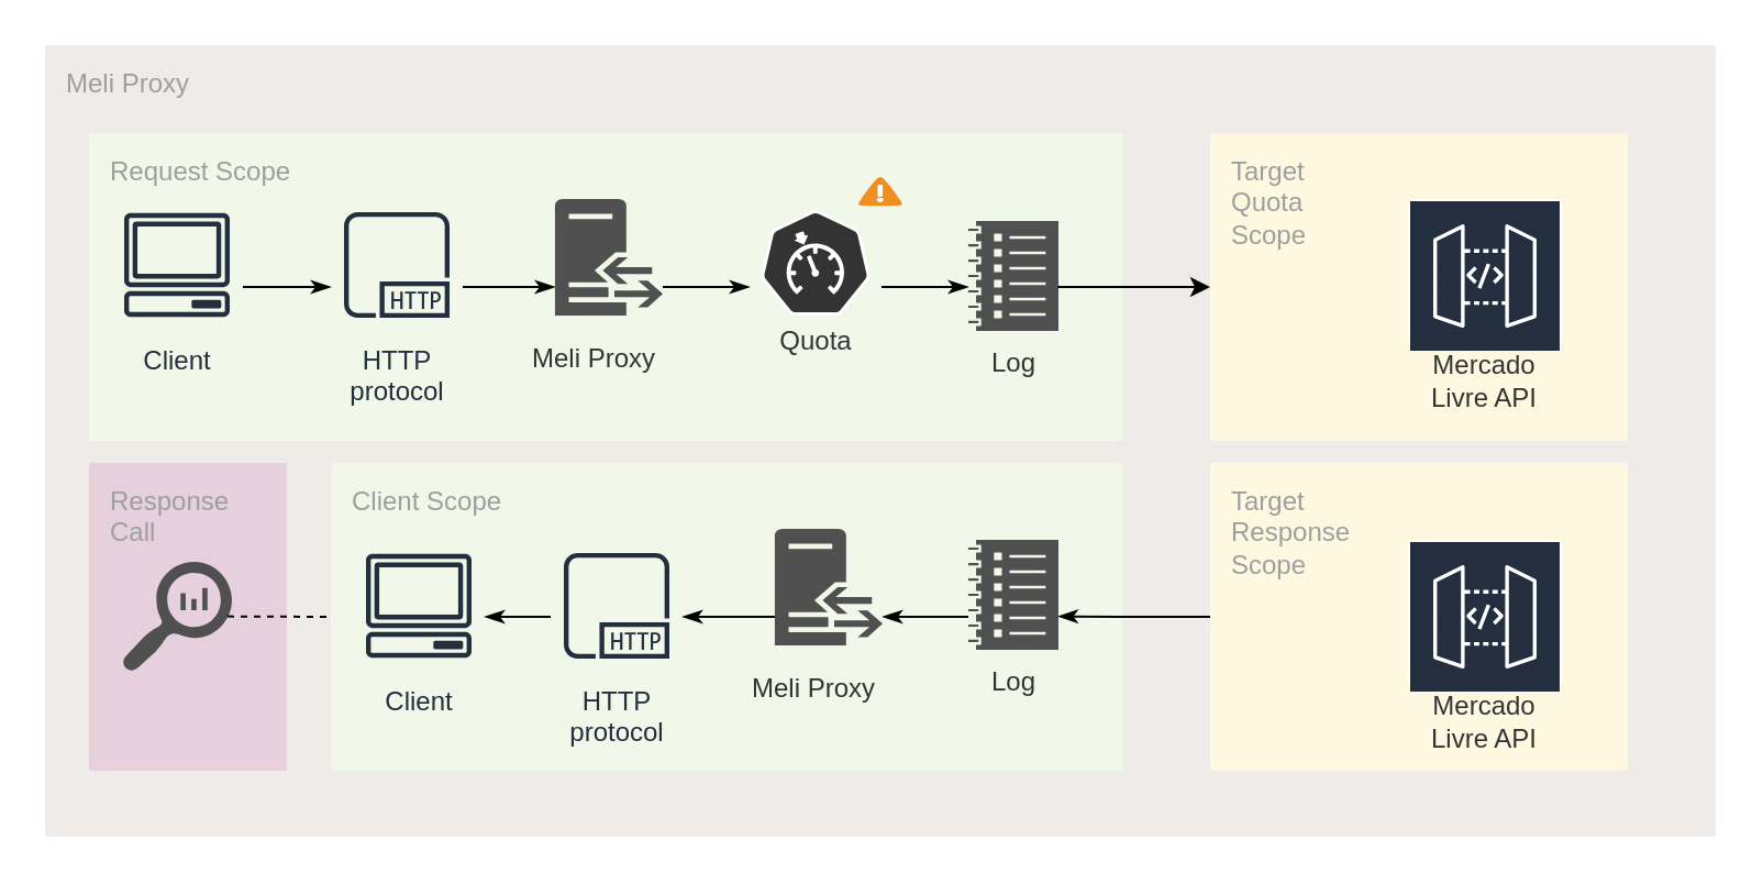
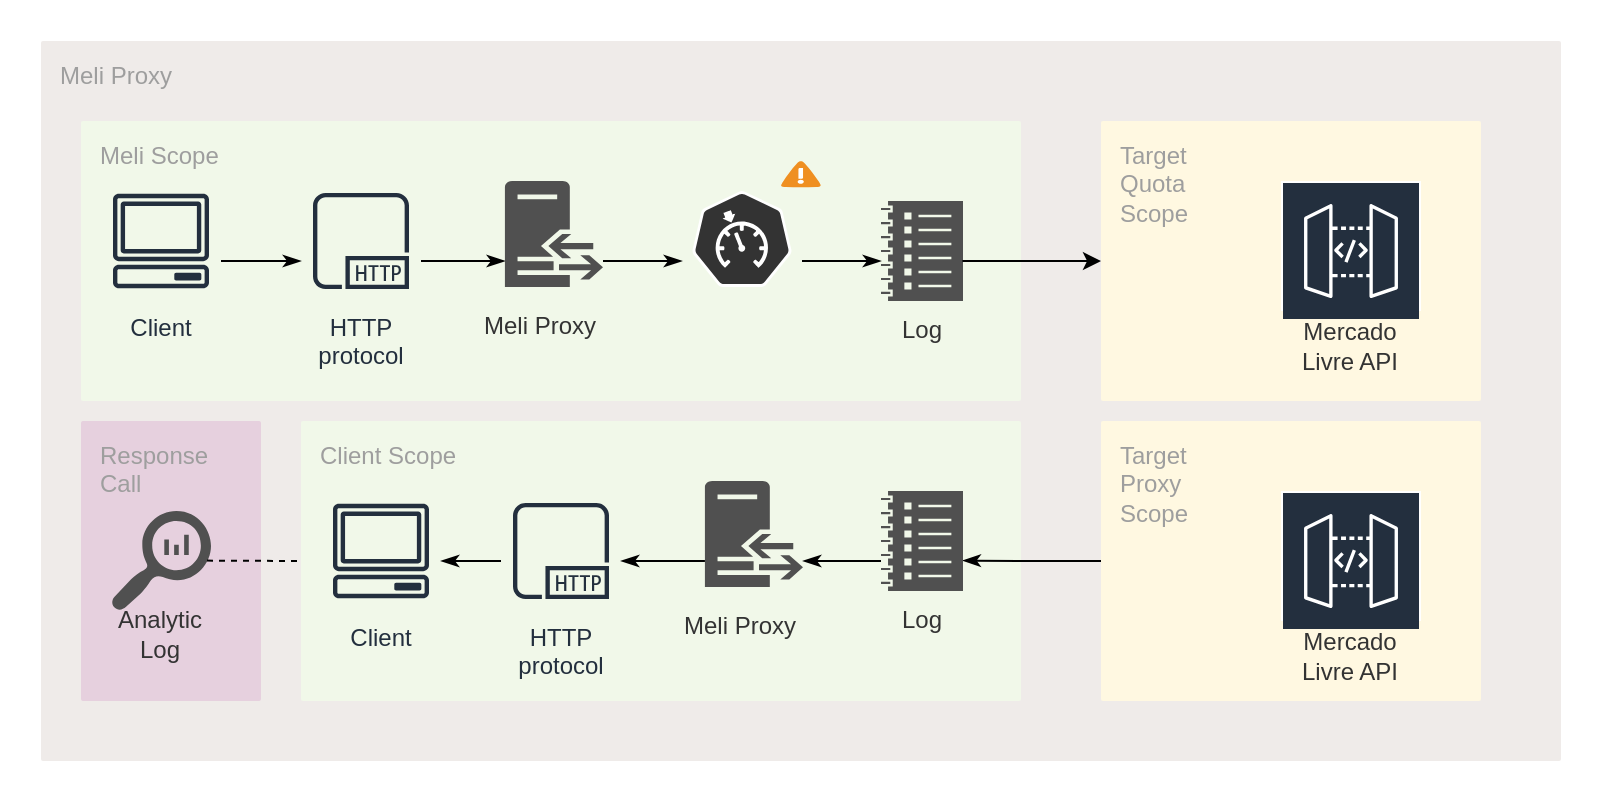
  <mxCell id="0" />
  <mxCell id="1" parent="0" />
  <mxCell id="2" value="&lt;div&gt;Meli Proxy&lt;/div&gt;&lt;div&gt;&lt;br&gt;&lt;/div&gt;" style="points=[[0,0,0],[0.25,0,0],[0.5,0,0],[0.75,0,0],[1,0,0],[1,0.25,0],[1,0.5,0],[1,0.75,0],[1,1,0],[0.75,1,0],[0.5,1,0],[0.25,1,0],[0,1,0],[0,0.75,0],[0,0.5,0],[0,0.25,0]];rounded=1;absoluteArcSize=1;arcSize=2;html=1;strokeColor=none;gradientColor=none;shadow=0;dashed=0;fontSize=12;fontColor=#9E9E9E;align=left;verticalAlign=top;spacing=10;spacingTop=-4;fillColor=#EFEBE9;" parent="1" vertex="1"><mxGeometry x="20" y="20" width="760" height="360" as="geometry" /></mxCell>
- <mxCell id="3" value="&lt;div&gt;Request Scope&lt;/div&gt;&lt;div&gt;&lt;br&gt;&lt;/div&gt;" style="points=[[0,0,0],[0.25,0,0],[0.5,0,0],[0.75,0,0],[1,0,0],[1,0.25,0],[1,0.5,0],[1,0.75,0],[1,1,0],[0.75,1,0],[0.5,1,0],[0.25,1,0],[0,1,0],[0,0.75,0],[0,0.5,0],[0,0.25,0]];rounded=1;absoluteArcSize=1;arcSize=2;html=1;strokeColor=none;gradientColor=none;shadow=0;dashed=0;fontSize=12;fontColor=#9E9E9E;align=left;verticalAlign=top;spacing=10;spacingTop=-4;fillColor=#F1F8E9;" parent="1" vertex="1"><mxGeometry x="40" y="60" width="470" height="140" as="geometry" /></mxCell>
+ <mxCell id="3" value="&lt;div&gt;Meli Scope&lt;/div&gt;&lt;div&gt;&lt;br&gt;&lt;/div&gt;" style="points=[[0,0,0],[0.25,0,0],[0.5,0,0],[0.75,0,0],[1,0,0],[1,0.25,0],[1,0.5,0],[1,0.75,0],[1,1,0],[0.75,1,0],[0.5,1,0],[0.25,1,0],[0,1,0],[0,0.75,0],[0,0.5,0],[0,0.25,0]];rounded=1;absoluteArcSize=1;arcSize=2;html=1;strokeColor=none;gradientColor=none;shadow=0;dashed=0;fontSize=12;fontColor=#9E9E9E;align=left;verticalAlign=top;spacing=10;spacingTop=-4;fillColor=#F1F8E9;" parent="1" vertex="1"><mxGeometry x="40" y="60" width="470" height="140" as="geometry" /></mxCell>
  <mxCell id="4" style="edgeStyle=orthogonalEdgeStyle;rounded=0;orthogonalLoop=1;jettySize=auto;html=1;startArrow=none;startFill=0;endArrow=classicThin;endFill=1;fontFamily=Helvetica;" parent="1" source="5" target="7" edge="1"><mxGeometry relative="1" as="geometry"><Array as="points"><mxPoint x="130" y="130" /><mxPoint x="130" y="130" /></Array></mxGeometry></mxCell>
  <mxCell id="5" value="Client" style="outlineConnect=0;fontColor=#232F3E;strokeColor=#232F3E;dashed=0;verticalLabelPosition=bottom;verticalAlign=top;align=center;html=1;fontSize=12;fontStyle=0;aspect=fixed;shape=mxgraph.aws4.resourceIcon;resIcon=mxgraph.aws4.client;fillColor=none;" parent="1" vertex="1"><mxGeometry x="50" y="90" width="60" height="60" as="geometry" /></mxCell>
  <mxCell id="6" style="edgeStyle=orthogonalEdgeStyle;rounded=0;orthogonalLoop=1;jettySize=auto;html=1;startArrow=none;startFill=0;endArrow=classicThin;endFill=1;fontFamily=Helvetica;" parent="1" source="7" target="9" edge="1"><mxGeometry relative="1" as="geometry"><mxPoint x="250" y="117" as="targetPoint" /><Array as="points"><mxPoint x="230" y="130" /><mxPoint x="230" y="130" /></Array></mxGeometry></mxCell>
  <mxCell id="7" value="HTTP&#10;protocol" style="outlineConnect=0;fontColor=#232F3E;gradientColor=none;strokeColor=#232F3E;dashed=0;verticalLabelPosition=bottom;verticalAlign=top;align=center;html=1;fontSize=12;fontStyle=0;aspect=fixed;shape=mxgraph.aws4.resourceIcon;resIcon=mxgraph.aws4.http_protocol;fillColor=none;" parent="1" vertex="1"><mxGeometry x="150" y="90" width="60" height="60" as="geometry" /></mxCell>
  <mxCell id="8" value="" style="group;fontFamily=Helvetica;" parent="1" vertex="1" connectable="0"><mxGeometry x="240" y="90" width="61" height="86.5" as="geometry" /></mxCell>
  <mxCell id="9" value="" style="pointerEvents=1;shadow=0;dashed=0;html=1;strokeColor=none;fillColor=#505050;labelPosition=center;verticalLabelPosition=bottom;verticalAlign=top;outlineConnect=0;align=center;shape=mxgraph.office.servers.reverse_proxy;" parent="8" vertex="1"><mxGeometry x="11.961" width="49.039" height="53" as="geometry" /></mxCell>
  <mxCell id="10" value="&lt;div&gt;&lt;font color=&quot;#333333&quot;&gt;Meli Proxy&lt;/font&gt;&lt;/div&gt;" style="text;html=1;strokeColor=none;fillColor=none;align=center;verticalAlign=middle;whiteSpace=wrap;rounded=0;" parent="8" vertex="1"><mxGeometry y="60" width="59.804" height="26.5" as="geometry" /></mxCell>
  <mxCell id="11" value="" style="group" parent="1" vertex="1" connectable="0"><mxGeometry x="340.5" y="95" width="60" height="70" as="geometry" /></mxCell>
  <mxCell id="12" value="" style="html=1;dashed=0;whitespace=wrap;strokeColor=#ffffff;points=[[0.005,0.63,0],[0.1,0.2,0],[0.9,0.2,0],[0.5,0,0],[0.995,0.63,0],[0.72,0.99,0],[0.5,1,0],[0.28,0.99,0]];shape=mxgraph.kubernetes.icon;prIcon=quota;fontFamily=Helvetica;fillColor=#333333;" parent="11" vertex="1"><mxGeometry width="60" height="48" as="geometry" /></mxCell>
- <mxCell id="13" value="&lt;font color=&quot;#333333&quot;&gt;Quota&lt;/font&gt;" style="text;html=1;strokeColor=none;fillColor=none;align=center;verticalAlign=middle;whiteSpace=wrap;rounded=0;fontFamily=Helvetica;" parent="11" vertex="1"><mxGeometry x="6" y="50" width="48" height="20" as="geometry" /></mxCell>
  <mxCell id="14" style="edgeStyle=orthogonalEdgeStyle;rounded=0;orthogonalLoop=1;jettySize=auto;html=1;startArrow=none;startFill=0;endArrow=classicThin;endFill=1;fontFamily=Helvetica;" parent="1" source="9" target="12" edge="1"><mxGeometry relative="1" as="geometry"><Array as="points"><mxPoint x="330" y="130" /><mxPoint x="330" y="130" /></Array></mxGeometry></mxCell>
  <mxCell id="15" value="" style="shadow=0;dashed=0;html=1;labelPosition=center;verticalLabelPosition=bottom;verticalAlign=top;align=center;outlineConnect=0;shape=mxgraph.veeam.2d.alert;sketch=0;fontFamily=Helvetica;strokeColor=none;" parent="1" vertex="1"><mxGeometry x="390" y="80" width="20" height="13.2" as="geometry" /></mxCell>
  <mxCell id="16" value="&lt;div&gt;Target&lt;/div&gt;&lt;div&gt;Quota&lt;/div&gt;&lt;div&gt;Scope&lt;/div&gt;&lt;div&gt;&lt;br&gt;&lt;/div&gt;" style="points=[[0,0,0],[0.25,0,0],[0.5,0,0],[0.75,0,0],[1,0,0],[1,0.25,0],[1,0.5,0],[1,0.75,0],[1,1,0],[0.75,1,0],[0.5,1,0],[0.25,1,0],[0,1,0],[0,0.75,0],[0,0.5,0],[0,0.25,0]];rounded=1;absoluteArcSize=1;arcSize=2;html=1;strokeColor=none;gradientColor=none;shadow=0;dashed=0;fontSize=12;fontColor=#9E9E9E;align=left;verticalAlign=top;spacing=10;spacingTop=-4;fillColor=#FFF8E1;sketch=0;" parent="1" vertex="1"><mxGeometry x="550" y="60" width="190" height="140" as="geometry" /></mxCell>
  <mxCell id="17" value="" style="group" parent="1" vertex="1" connectable="0"><mxGeometry x="640" y="90" width="70" height="95" as="geometry" /></mxCell>
  <mxCell id="18" value="" style="outlineConnect=0;fontColor=#232F3E;strokeColor=#ffffff;fillColor=#232F3E;dashed=0;verticalLabelPosition=middle;verticalAlign=bottom;align=center;html=1;whiteSpace=wrap;fontSize=10;fontStyle=1;spacing=3;shape=mxgraph.aws4.productIcon;prIcon=mxgraph.aws4.api_gateway;" parent="17" vertex="1"><mxGeometry width="70" height="65" as="geometry" /></mxCell>
  <mxCell id="19" value="&lt;div&gt;Mercado Livre API&lt;/div&gt;" style="text;html=1;strokeColor=none;fillColor=none;align=center;verticalAlign=middle;whiteSpace=wrap;rounded=0;sketch=0;fontFamily=Helvetica;fontColor=#333333;" parent="17" vertex="1"><mxGeometry y="70" width="70" height="25" as="geometry" /></mxCell>
  <mxCell id="20" style="edgeStyle=orthogonalEdgeStyle;rounded=0;orthogonalLoop=1;jettySize=auto;html=1;startArrow=none;startFill=0;endArrow=classicThin;endFill=1;fontFamily=Helvetica;fontColor=#333333;" parent="1" source="12" target="22" edge="1"><mxGeometry relative="1" as="geometry"><mxPoint x="440" y="114" as="targetPoint" /><Array as="points"><mxPoint x="430" y="130" /><mxPoint x="430" y="130" /></Array></mxGeometry></mxCell>
  <mxCell id="21" value="" style="group" parent="1" vertex="1" connectable="0"><mxGeometry x="440" y="100" width="41" height="75" as="geometry" /></mxCell>
  <mxCell id="22" value="" style="pointerEvents=1;shadow=0;dashed=0;html=1;strokeColor=none;labelPosition=center;verticalLabelPosition=bottom;verticalAlign=top;align=center;fillColor=#505050;shape=mxgraph.mscae.oms.log_management;sketch=0;fontFamily=Helvetica;fontColor=#333333;" parent="21" vertex="1"><mxGeometry width="41" height="50" as="geometry" /></mxCell>
  <mxCell id="23" value="&lt;div&gt;Log&lt;/div&gt;" style="text;html=1;strokeColor=none;fillColor=none;align=center;verticalAlign=middle;whiteSpace=wrap;rounded=0;sketch=0;fontFamily=Helvetica;fontColor=#333333;" parent="21" vertex="1"><mxGeometry x="1" y="55" width="40" height="20" as="geometry" /></mxCell>
- <mxCell id="24" value="&lt;div&gt;Target&lt;/div&gt;&lt;div&gt;Response&lt;br&gt;&lt;/div&gt;&lt;div&gt;Scope&lt;/div&gt;" style="points=[[0,0,0],[0.25,0,0],[0.5,0,0],[0.75,0,0],[1,0,0],[1,0.25,0],[1,0.5,0],[1,0.75,0],[1,1,0],[0.75,1,0],[0.5,1,0],[0.25,1,0],[0,1,0],[0,0.75,0],[0,0.5,0],[0,0.25,0]];rounded=1;absoluteArcSize=1;arcSize=2;html=1;strokeColor=none;gradientColor=none;shadow=0;dashed=0;fontSize=12;fontColor=#9E9E9E;align=left;verticalAlign=top;spacing=10;spacingTop=-4;fillColor=#FFF8E1;sketch=0;" parent="1" vertex="1"><mxGeometry x="550" y="210" width="190" height="140" as="geometry" /></mxCell>
+ <mxCell id="24" value="&lt;div&gt;Target&lt;/div&gt;&lt;div&gt;Proxy&lt;br&gt;&lt;/div&gt;&lt;div&gt;Scope&lt;/div&gt;" style="points=[[0,0,0],[0.25,0,0],[0.5,0,0],[0.75,0,0],[1,0,0],[1,0.25,0],[1,0.5,0],[1,0.75,0],[1,1,0],[0.75,1,0],[0.5,1,0],[0.25,1,0],[0,1,0],[0,0.75,0],[0,0.5,0],[0,0.25,0]];rounded=1;absoluteArcSize=1;arcSize=2;html=1;strokeColor=none;gradientColor=none;shadow=0;dashed=0;fontSize=12;fontColor=#9E9E9E;align=left;verticalAlign=top;spacing=10;spacingTop=-4;fillColor=#FFF8E1;sketch=0;" parent="1" vertex="1"><mxGeometry x="550" y="210" width="190" height="140" as="geometry" /></mxCell>
  <mxCell id="25" value="" style="group" parent="1" vertex="1" connectable="0"><mxGeometry x="640" y="245" width="70" height="95" as="geometry" /></mxCell>
  <mxCell id="26" value="" style="outlineConnect=0;fontColor=#232F3E;strokeColor=#ffffff;fillColor=#232F3E;dashed=0;verticalLabelPosition=middle;verticalAlign=bottom;align=center;html=1;whiteSpace=wrap;fontSize=10;fontStyle=1;spacing=3;shape=mxgraph.aws4.productIcon;prIcon=mxgraph.aws4.api_gateway;" parent="25" vertex="1"><mxGeometry width="70" height="65" as="geometry" /></mxCell>
  <mxCell id="27" value="&lt;div&gt;Mercado Livre API&lt;/div&gt;" style="text;html=1;strokeColor=none;fillColor=none;align=center;verticalAlign=middle;whiteSpace=wrap;rounded=0;sketch=0;fontFamily=Helvetica;fontColor=#333333;" parent="25" vertex="1"><mxGeometry y="70" width="70" height="25" as="geometry" /></mxCell>
  <mxCell id="28" value="&lt;div&gt;Client Scope&lt;/div&gt;" style="points=[[0,0,0],[0.25,0,0],[0.5,0,0],[0.75,0,0],[1,0,0],[1,0.25,0],[1,0.5,0],[1,0.75,0],[1,1,0],[0.75,1,0],[0.5,1,0],[0.25,1,0],[0,1,0],[0,0.75,0],[0,0.5,0],[0,0.25,0]];rounded=1;absoluteArcSize=1;arcSize=2;html=1;strokeColor=none;gradientColor=none;shadow=0;dashed=0;fontSize=12;fontColor=#9E9E9E;align=left;verticalAlign=top;spacing=10;spacingTop=-4;fillColor=#F1F8E9;" parent="1" vertex="1"><mxGeometry x="150" y="210" width="360" height="140" as="geometry" /></mxCell>
  <mxCell id="29" value="&lt;div&gt;Response&lt;/div&gt;&lt;div&gt;Call&lt;br&gt;&lt;/div&gt;" style="points=[[0,0,0],[0.25,0,0],[0.5,0,0],[0.75,0,0],[1,0,0],[1,0.25,0],[1,0.5,0],[1,0.75,0],[1,1,0],[0.75,1,0],[0.5,1,0],[0.25,1,0],[0,1,0],[0,0.75,0],[0,0.5,0],[0,0.25,0]];rounded=1;absoluteArcSize=1;arcSize=2;html=1;strokeColor=none;gradientColor=none;shadow=0;dashed=0;fontSize=12;fontColor=#9E9E9E;align=left;verticalAlign=top;spacing=10;spacingTop=-4;sketch=0;fillColor=#E6D0DE;" parent="1" vertex="1"><mxGeometry x="40" y="210" width="90" height="140" as="geometry" /></mxCell>
  <mxCell id="30" style="edgeStyle=orthogonalEdgeStyle;rounded=0;orthogonalLoop=1;jettySize=auto;html=1;startArrow=none;startFill=0;endArrow=classicThin;endFill=1;fontFamily=Helvetica;fontColor=#333333;exitX=0;exitY=0.5;exitDx=0;exitDy=0;exitPerimeter=0;entryX=0.995;entryY=0.696;entryDx=0;entryDy=0;entryPerimeter=0;" parent="1" source="24" target="32" edge="1"><mxGeometry relative="1" as="geometry"><mxPoint x="550" y="280" as="sourcePoint" /><Array as="points"><mxPoint x="515" y="280" /></Array></mxGeometry></mxCell>
  <mxCell id="31" value="" style="group" parent="1" vertex="1" connectable="0"><mxGeometry x="440" y="245" width="41" height="75" as="geometry" /></mxCell>
  <mxCell id="32" value="" style="pointerEvents=1;shadow=0;dashed=0;html=1;strokeColor=none;labelPosition=center;verticalLabelPosition=bottom;verticalAlign=top;align=center;fillColor=#505050;shape=mxgraph.mscae.oms.log_management;sketch=0;fontFamily=Helvetica;fontColor=#333333;" parent="31" vertex="1"><mxGeometry width="41" height="50" as="geometry" /></mxCell>
  <mxCell id="33" value="&lt;div&gt;Log&lt;/div&gt;" style="text;html=1;strokeColor=none;fillColor=none;align=center;verticalAlign=middle;whiteSpace=wrap;rounded=0;sketch=0;fontFamily=Helvetica;fontColor=#333333;" parent="31" vertex="1"><mxGeometry x="1" y="55" width="40" height="20" as="geometry" /></mxCell>
  <mxCell id="34" value="" style="endArrow=classic;html=1;fontFamily=Helvetica;fontColor=#333333;exitX=0.993;exitY=0.601;exitDx=0;exitDy=0;exitPerimeter=0;" parent="1" source="22" target="16" edge="1"><mxGeometry width="50" height="50" relative="1" as="geometry"><mxPoint x="530" y="170" as="sourcePoint" /><mxPoint x="580" y="120" as="targetPoint" /></mxGeometry></mxCell>
  <mxCell id="35" value="" style="group;fontFamily=Helvetica;" parent="1" vertex="1" connectable="0"><mxGeometry x="340" y="240" width="61" height="86.5" as="geometry" /></mxCell>
  <mxCell id="36" value="" style="pointerEvents=1;shadow=0;dashed=0;html=1;strokeColor=none;fillColor=#505050;labelPosition=center;verticalLabelPosition=bottom;verticalAlign=top;outlineConnect=0;align=center;shape=mxgraph.office.servers.reverse_proxy;" parent="35" vertex="1"><mxGeometry x="11.961" width="49.039" height="53" as="geometry" /></mxCell>
  <mxCell id="37" value="&lt;div&gt;&lt;font color=&quot;#333333&quot;&gt;Meli Proxy&lt;/font&gt;&lt;/div&gt;" style="text;html=1;strokeColor=none;fillColor=none;align=center;verticalAlign=middle;whiteSpace=wrap;rounded=0;" parent="35" vertex="1"><mxGeometry y="60" width="59.804" height="26.5" as="geometry" /></mxCell>
  <mxCell id="38" style="edgeStyle=orthogonalEdgeStyle;rounded=0;orthogonalLoop=1;jettySize=auto;html=1;startArrow=none;startFill=0;endArrow=classicThin;endFill=1;fontFamily=Helvetica;fontColor=#333333;" parent="1" source="32" target="36" edge="1"><mxGeometry relative="1" as="geometry"><Array as="points"><mxPoint x="430" y="280" /><mxPoint x="430" y="280" /></Array></mxGeometry></mxCell>
  <mxCell id="39" value="Client" style="outlineConnect=0;fontColor=#232F3E;strokeColor=#232F3E;dashed=0;verticalLabelPosition=bottom;verticalAlign=top;align=center;html=1;fontSize=12;fontStyle=0;aspect=fixed;shape=mxgraph.aws4.resourceIcon;resIcon=mxgraph.aws4.client;fillColor=none;" parent="1" vertex="1"><mxGeometry x="160" y="245" width="60" height="60" as="geometry" /></mxCell>
  <mxCell id="40" style="edgeStyle=orthogonalEdgeStyle;rounded=0;orthogonalLoop=1;jettySize=auto;html=1;startArrow=none;startFill=0;endArrow=classicThin;endFill=1;fontFamily=Helvetica;fontColor=#333333;" parent="1" source="41" target="39" edge="1"><mxGeometry relative="1" as="geometry"><Array as="points"><mxPoint x="230" y="280" /><mxPoint x="230" y="280" /></Array></mxGeometry></mxCell>
  <mxCell id="41" value="HTTP&#10;protocol" style="outlineConnect=0;fontColor=#232F3E;gradientColor=none;strokeColor=#232F3E;dashed=0;verticalLabelPosition=bottom;verticalAlign=top;align=center;html=1;fontSize=12;fontStyle=0;aspect=fixed;shape=mxgraph.aws4.resourceIcon;resIcon=mxgraph.aws4.http_protocol;fillColor=none;" parent="1" vertex="1"><mxGeometry x="250" y="245" width="60" height="60" as="geometry" /></mxCell>
  <mxCell id="42" style="edgeStyle=orthogonalEdgeStyle;rounded=0;orthogonalLoop=1;jettySize=auto;html=1;startArrow=none;startFill=0;endArrow=classicThin;endFill=1;fontFamily=Helvetica;fontColor=#333333;" parent="1" source="36" target="41" edge="1"><mxGeometry relative="1" as="geometry"><Array as="points"><mxPoint x="320" y="280" /><mxPoint x="320" y="280" /></Array></mxGeometry></mxCell>
  <mxCell id="43" value="" style="group" parent="1" vertex="1" connectable="0"><mxGeometry x="55" y="255" width="50" height="71.5" as="geometry" /></mxCell>
  <mxCell id="44" value="" style="pointerEvents=1;shadow=0;dashed=0;html=1;strokeColor=none;labelPosition=center;verticalLabelPosition=bottom;verticalAlign=top;align=center;fillColor=#505050;shape=mxgraph.mscae.oms.log_search;sketch=0;fontFamily=Helvetica;fontColor=#333333;" parent="43" vertex="1"><mxGeometry width="50" height="50" as="geometry" /></mxCell>
+ <mxCell id="45" value="&lt;div&gt;Analytic&lt;/div&gt;&lt;div&gt;Log&lt;br&gt;&lt;/div&gt;" style="text;html=1;strokeColor=none;fillColor=none;align=center;verticalAlign=middle;whiteSpace=wrap;rounded=0;sketch=0;fontFamily=Helvetica;fontColor=#333333;" parent="43" vertex="1"><mxGeometry y="51.5" width="50" height="20" as="geometry" /></mxCell>
  <mxCell id="46" value="" style="endArrow=none;dashed=1;html=1;fontFamily=Helvetica;fontColor=#333333;entryX=0;entryY=0.5;entryDx=0;entryDy=0;entryPerimeter=0;exitX=0.96;exitY=0.496;exitDx=0;exitDy=0;exitPerimeter=0;" parent="1" source="44" target="28" edge="1"><mxGeometry width="50" height="50" relative="1" as="geometry"><mxPoint x="220" y="380" as="sourcePoint" /><mxPoint x="270" y="330" as="targetPoint" /></mxGeometry></mxCell>
